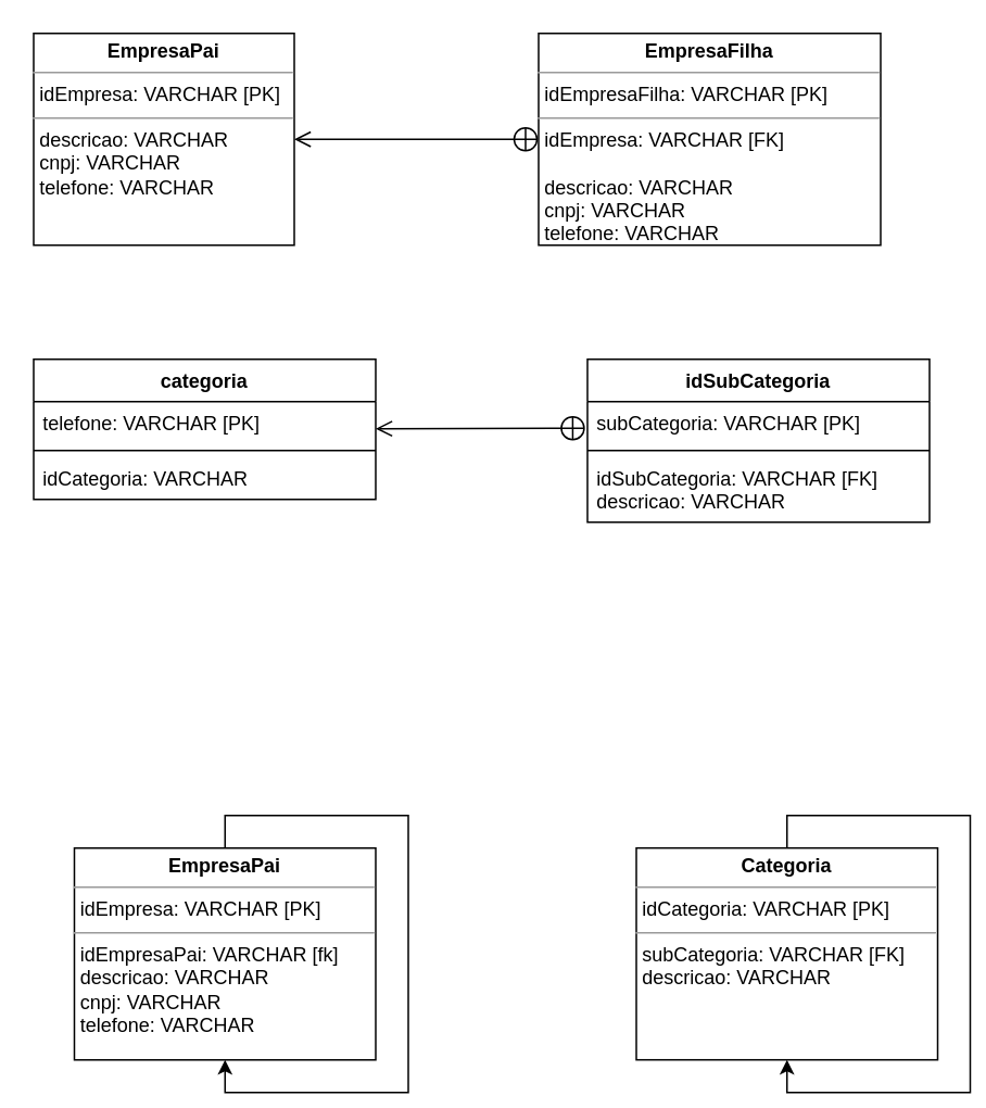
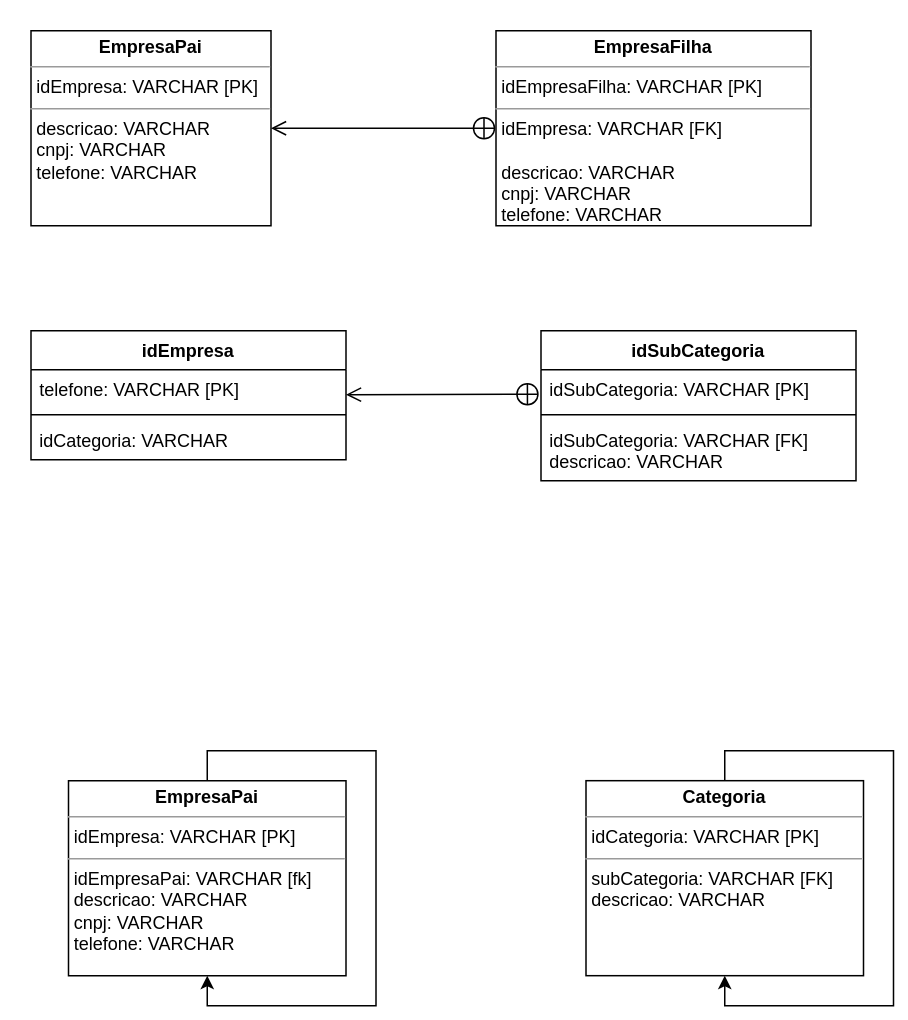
  <mxCell id="0" />
  <mxCell id="1" parent="0" />
  <mxCell id="2" value="&lt;p style=&quot;margin:0px;margin-top:4px;text-align:center;&quot;&gt;&lt;b&gt;EmpresaPai&lt;/b&gt;&lt;/p&gt;&lt;hr size=&quot;1&quot;&gt;&lt;p style=&quot;margin:0px;margin-left:4px;&quot;&gt;idEmpresa: VARCHAR [PK]&lt;/p&gt;&lt;hr size=&quot;1&quot;&gt;&lt;p style=&quot;margin:0px;margin-left:4px;&quot;&gt;descricao: VARCHAR&lt;br&gt;cnpj: VARCHAR&lt;/p&gt;&lt;p style=&quot;margin:0px;margin-left:4px;&quot;&gt;telefone: VARCHAR&lt;/p&gt;&lt;p style=&quot;margin:0px;margin-left:4px;&quot;&gt;&lt;br&gt;&lt;/p&gt;" style="verticalAlign=top;align=left;overflow=fill;fontSize=12;fontFamily=Helvetica;html=1;whiteSpace=wrap;" vertex="1" parent="1"><mxGeometry x="20" y="20" width="160" height="130" as="geometry" /></mxCell>
  <mxCell id="3" value="&lt;p style=&quot;margin:0px;margin-top:4px;text-align:center;&quot;&gt;&lt;b&gt;EmpresaFilha&lt;/b&gt;&lt;/p&gt;&lt;hr size=&quot;1&quot;&gt;&lt;p style=&quot;margin:0px;margin-left:4px;&quot;&gt;idEmpresaFilha: VARCHAR [PK]&lt;/p&gt;&lt;hr size=&quot;1&quot;&gt;&lt;p style=&quot;margin:0px;margin-left:4px;&quot;&gt;idEmpresa: VARCHAR [FK]&lt;br&gt;&lt;br&gt;descricao: VARCHAR&lt;br&gt;cnpj: VARCHAR&lt;/p&gt;&lt;p style=&quot;margin:0px;margin-left:4px;&quot;&gt;telefone: VARCHAR&lt;/p&gt;&lt;p style=&quot;margin:0px;margin-left:4px;&quot;&gt;&lt;br&gt;&lt;/p&gt;" style="verticalAlign=top;align=left;overflow=fill;fontSize=12;fontFamily=Helvetica;html=1;whiteSpace=wrap;" vertex="1" parent="1"><mxGeometry x="330" y="20" width="210" height="130" as="geometry" /></mxCell>
  <mxCell id="4" value="" style="endArrow=open;startArrow=circlePlus;endFill=0;startFill=0;endSize=8;html=1;rounded=0;exitX=0;exitY=0.5;exitDx=0;exitDy=0;entryX=1;entryY=0.5;entryDx=0;entryDy=0;" edge="1" parent="1" source="3" target="2"><mxGeometry width="160" relative="1" as="geometry"><mxPoint x="260" y="84.7" as="sourcePoint" /><mxPoint x="190" y="84.7" as="targetPoint" /></mxGeometry></mxCell>
- <mxCell id="5" value="categoria" style="swimlane;fontStyle=1;align=center;verticalAlign=top;childLayout=stackLayout;horizontal=1;startSize=26;horizontalStack=0;resizeParent=1;resizeParentMax=0;resizeLast=0;collapsible=1;marginBottom=0;whiteSpace=wrap;html=1;" vertex="1" parent="1"><mxGeometry x="20" y="220" width="210" height="86" as="geometry" /></mxCell>
+ <mxCell id="5" value="idEmpresa" style="swimlane;fontStyle=1;align=center;verticalAlign=top;childLayout=stackLayout;horizontal=1;startSize=26;horizontalStack=0;resizeParent=1;resizeParentMax=0;resizeLast=0;collapsible=1;marginBottom=0;whiteSpace=wrap;html=1;" vertex="1" parent="1"><mxGeometry x="20" y="220" width="210" height="86" as="geometry" /></mxCell>
  <mxCell id="6" value="telefone: VARCHAR [PK]" style="text;strokeColor=none;fillColor=none;align=left;verticalAlign=top;spacingLeft=4;spacingRight=4;overflow=hidden;rotatable=0;points=[[0,0.5],[1,0.5]];portConstraint=eastwest;whiteSpace=wrap;html=1;" vertex="1" parent="5"><mxGeometry y="26" width="210" height="26" as="geometry" /></mxCell>
  <mxCell id="7" value="" style="line;strokeWidth=1;fillColor=none;align=left;verticalAlign=middle;spacingTop=-1;spacingLeft=3;spacingRight=3;rotatable=0;labelPosition=right;points=[];portConstraint=eastwest;strokeColor=inherit;" vertex="1" parent="5"><mxGeometry y="52" width="210" height="8" as="geometry" /></mxCell>
  <mxCell id="8" value="idCategoria: VARCHAR" style="text;strokeColor=none;fillColor=none;align=left;verticalAlign=top;spacingLeft=4;spacingRight=4;overflow=hidden;rotatable=0;points=[[0,0.5],[1,0.5]];portConstraint=eastwest;whiteSpace=wrap;html=1;" vertex="1" parent="5"><mxGeometry y="60" width="210" height="26" as="geometry" /></mxCell>
  <mxCell id="9" value="idSubCategoria" style="swimlane;fontStyle=1;align=center;verticalAlign=top;childLayout=stackLayout;horizontal=1;startSize=26;horizontalStack=0;resizeParent=1;resizeParentMax=0;resizeLast=0;collapsible=1;marginBottom=0;whiteSpace=wrap;html=1;" vertex="1" parent="1"><mxGeometry x="360" y="220" width="210" height="100" as="geometry" /></mxCell>
- <mxCell id="10" value="subCategoria: VARCHAR [PK]" style="text;strokeColor=none;fillColor=none;align=left;verticalAlign=top;spacingLeft=4;spacingRight=4;overflow=hidden;rotatable=0;points=[[0,0.5],[1,0.5]];portConstraint=eastwest;whiteSpace=wrap;html=1;" vertex="1" parent="9"><mxGeometry y="26" width="210" height="26" as="geometry" /></mxCell>
+ <mxCell id="10" value="idSubCategoria: VARCHAR [PK]" style="text;strokeColor=none;fillColor=none;align=left;verticalAlign=top;spacingLeft=4;spacingRight=4;overflow=hidden;rotatable=0;points=[[0,0.5],[1,0.5]];portConstraint=eastwest;whiteSpace=wrap;html=1;" vertex="1" parent="9"><mxGeometry y="26" width="210" height="26" as="geometry" /></mxCell>
  <mxCell id="11" value="" style="line;strokeWidth=1;fillColor=none;align=left;verticalAlign=middle;spacingTop=-1;spacingLeft=3;spacingRight=3;rotatable=0;labelPosition=right;points=[];portConstraint=eastwest;strokeColor=inherit;" vertex="1" parent="9"><mxGeometry y="52" width="210" height="8" as="geometry" /></mxCell>
  <mxCell id="12" value="idSubCategoria: VARCHAR [FK]&lt;br&gt;descricao: VARCHAR" style="text;strokeColor=none;fillColor=none;align=left;verticalAlign=top;spacingLeft=4;spacingRight=4;overflow=hidden;rotatable=0;points=[[0,0.5],[1,0.5]];portConstraint=eastwest;whiteSpace=wrap;html=1;" vertex="1" parent="9"><mxGeometry y="60" width="210" height="40" as="geometry" /></mxCell>
  <mxCell id="13" value="" style="endArrow=open;startArrow=circlePlus;endFill=0;startFill=0;endSize=8;html=1;rounded=0;exitX=-0.005;exitY=0.627;exitDx=0;exitDy=0;entryX=1;entryY=0.5;entryDx=0;entryDy=0;exitPerimeter=0;" edge="1" parent="1" source="10"><mxGeometry width="160" relative="1" as="geometry"><mxPoint x="380" y="262.62" as="sourcePoint" /><mxPoint x="230" y="262.62" as="targetPoint" /></mxGeometry></mxCell>
  <mxCell id="14" style="edgeStyle=orthogonalEdgeStyle;rounded=0;orthogonalLoop=1;jettySize=auto;html=1;entryX=0.5;entryY=1;entryDx=0;entryDy=0;" edge="1" parent="1" source="15" target="15"><mxGeometry relative="1" as="geometry"><mxPoint x="0" y="730" as="targetPoint" /></mxGeometry></mxCell>
  <mxCell id="15" value="&lt;p style=&quot;margin:0px;margin-top:4px;text-align:center;&quot;&gt;&lt;b&gt;EmpresaPai&lt;/b&gt;&lt;/p&gt;&lt;hr size=&quot;1&quot;&gt;&lt;p style=&quot;margin:0px;margin-left:4px;&quot;&gt;idEmpresa: VARCHAR [PK]&lt;/p&gt;&lt;hr size=&quot;1&quot;&gt;&lt;p style=&quot;margin:0px;margin-left:4px;&quot;&gt;idEmpresaPai: VARCHAR [fk]&lt;br&gt;descricao: VARCHAR&lt;br&gt;cnpj: VARCHAR&lt;/p&gt;&lt;p style=&quot;margin:0px;margin-left:4px;&quot;&gt;telefone: VARCHAR&lt;/p&gt;&lt;p style=&quot;margin:0px;margin-left:4px;&quot;&gt;&lt;br&gt;&lt;/p&gt;" style="verticalAlign=top;align=left;overflow=fill;fontSize=12;fontFamily=Helvetica;html=1;whiteSpace=wrap;" vertex="1" parent="1"><mxGeometry x="45" y="520" width="185" height="130" as="geometry" /></mxCell>
  <mxCell id="16" style="edgeStyle=orthogonalEdgeStyle;rounded=0;orthogonalLoop=1;jettySize=auto;html=1;entryX=0.5;entryY=1;entryDx=0;entryDy=0;" edge="1" parent="1" source="17" target="17"><mxGeometry relative="1" as="geometry"><mxPoint x="345" y="729.96" as="targetPoint" /></mxGeometry></mxCell>
  <mxCell id="17" value="&lt;p style=&quot;margin:0px;margin-top:4px;text-align:center;&quot;&gt;&lt;b&gt;Categoria&lt;/b&gt;&lt;/p&gt;&lt;hr size=&quot;1&quot;&gt;&lt;p style=&quot;margin:0px;margin-left:4px;&quot;&gt;idCategoria: VARCHAR [PK]&lt;/p&gt;&lt;hr size=&quot;1&quot;&gt;&lt;p style=&quot;margin:0px;margin-left:4px;&quot;&gt;subCategoria: VARCHAR [FK]&lt;br&gt;descricao: VARCHAR&lt;/p&gt;&lt;p style=&quot;margin:0px;margin-left:4px;&quot;&gt;&lt;br&gt;&lt;/p&gt;" style="verticalAlign=top;align=left;overflow=fill;fontSize=12;fontFamily=Helvetica;html=1;whiteSpace=wrap;" vertex="1" parent="1"><mxGeometry x="390" y="519.96" width="185" height="130" as="geometry" /></mxCell>
